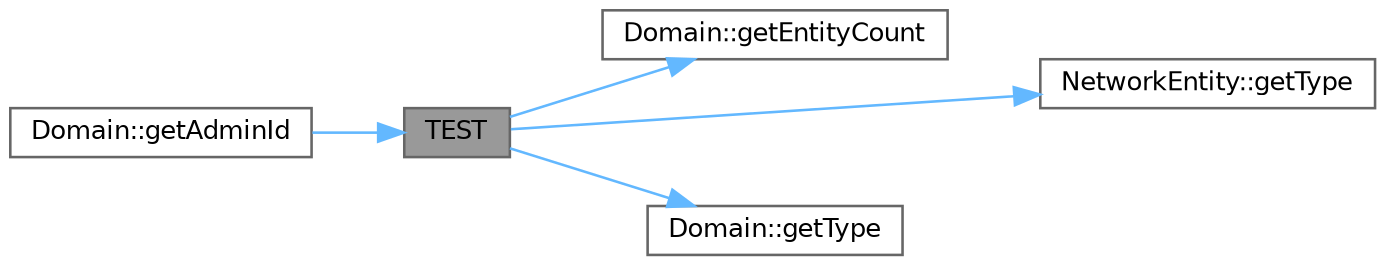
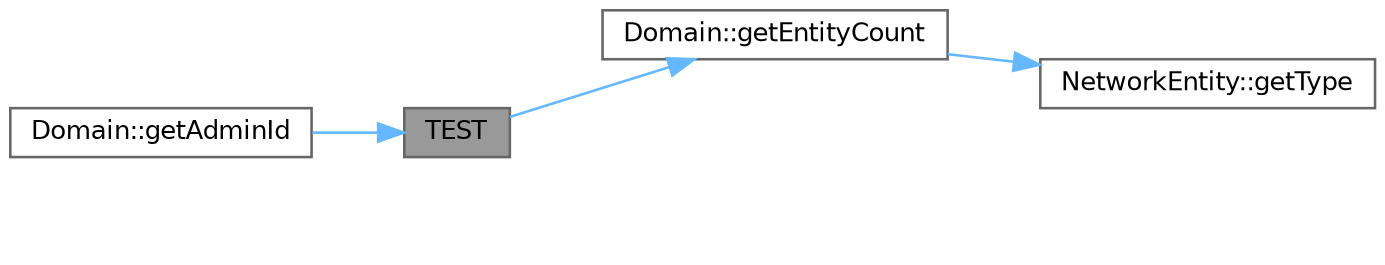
  digraph {
    fontname="DejaVu Sans"
    rankdir=LR
    node [color=grey40 fillcolor=white fontname="DejaVu Sans" fontsize=10 shape=box style=filled]
    edge [color=steelblue1 fontname="DejaVu Sans" fontsize=10 labelfontname=Helvetica labelfontsize=10 style=solid]
    n1 [color=gray40 fillcolor=grey60 fontcolor=black height=0.2 label=TEST width=0.4]
    n2 [height=0.2 label="Domain::getEntityCount" width=0.4]
    n3 [height=0.2 label="NetworkEntity::getType" width=0.4]
-   n4 [height=0.2 label="Domain::getType" width=0.4]
    n5 [height=0.2 label="Domain::getAdminId" width=0.4]
    n1 -> n2
-   n1 -> n3
-   n1 -> n4
+   n2 -> n3
    n5 -> n1
  }
